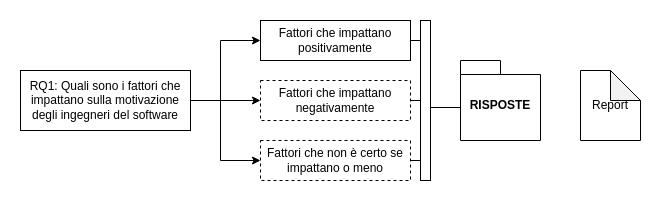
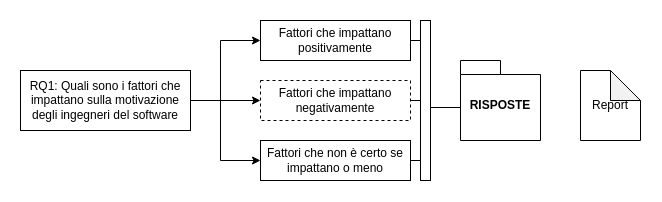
  <mxCell id="0" />
  <mxCell id="1" parent="0" />
  <mxCell id="2" style="edgeStyle=orthogonalEdgeStyle;rounded=0;orthogonalLoop=1;jettySize=auto;html=1;exitX=1;exitY=0.5;exitDx=0;exitDy=0;entryX=0;entryY=0.5;entryDx=0;entryDy=0;" edge="1" parent="1" source="5" target="6"><mxGeometry relative="1" as="geometry"><Array as="points"><mxPoint x="220" y="100" /><mxPoint x="220" y="40" /></Array></mxGeometry></mxCell>
  <mxCell id="3" style="edgeStyle=orthogonalEdgeStyle;rounded=0;orthogonalLoop=1;jettySize=auto;html=1;exitX=1;exitY=0.5;exitDx=0;exitDy=0;entryX=0;entryY=0.5;entryDx=0;entryDy=0;" edge="1" parent="1" source="5" target="7"><mxGeometry relative="1" as="geometry" /></mxCell>
  <mxCell id="4" style="edgeStyle=orthogonalEdgeStyle;rounded=0;orthogonalLoop=1;jettySize=auto;html=1;exitX=1;exitY=0.5;exitDx=0;exitDy=0;entryX=0;entryY=0.5;entryDx=0;entryDy=0;" edge="1" parent="1" source="5" target="8"><mxGeometry relative="1" as="geometry"><Array as="points"><mxPoint x="220" y="100" /><mxPoint x="220" y="160" /></Array></mxGeometry></mxCell>
  <mxCell id="5" value="RQ1: Quali sono i fattori che impattano sulla motivazione degli ingegneri del software" style="rounded=0;whiteSpace=wrap;html=1;" vertex="1" parent="1"><mxGeometry x="20" y="70" width="170" height="60" as="geometry" /></mxCell>
  <mxCell id="6" value="Fattori che impattano positivamente" style="rounded=0;whiteSpace=wrap;html=1;" vertex="1" parent="1"><mxGeometry x="260" y="20" width="150" height="40" as="geometry" /></mxCell>
  <mxCell id="7" value="Fattori che impattano negativamente" style="rounded=0;whiteSpace=wrap;html=1;dashed=1;" vertex="1" parent="1"><mxGeometry x="260" y="80" width="150" height="40" as="geometry" /></mxCell>
- <mxCell id="8" value="Fattori che non è certo se impattano o meno" style="rounded=0;whiteSpace=wrap;html=1;dashed=1;" vertex="1" parent="1"><mxGeometry x="260" y="140" width="150" height="40" as="geometry" /></mxCell>
+ <mxCell id="8" value="Fattori che non è certo se impattano o meno" style="rounded=0;whiteSpace=wrap;html=1;" vertex="1" parent="1"><mxGeometry x="260" y="140" width="150" height="40" as="geometry" /></mxCell>
  <mxCell id="9" value="RISPOSTE" style="shape=folder;fontStyle=1;spacingTop=10;tabWidth=40;tabHeight=14;tabPosition=left;html=1;whiteSpace=wrap;" vertex="1" parent="1"><mxGeometry x="460" y="60" width="80" height="80" as="geometry" /></mxCell>
  <mxCell id="10" value="" style="html=1;points=[[0,0,0,0,5],[0,1,0,0,-5],[1,0,0,0,5],[1,1,0,0,-5]];perimeter=orthogonalPerimeter;outlineConnect=0;targetShapes=umlLifeline;portConstraint=eastwest;newEdgeStyle={&quot;curved&quot;:0,&quot;rounded&quot;:0};" vertex="1" parent="1"><mxGeometry x="420" y="20" width="10" height="160" as="geometry" /></mxCell>
  <mxCell id="11" value="" style="endArrow=none;html=1;rounded=0;entryX=1;entryY=0.5;entryDx=0;entryDy=0;" edge="1" parent="1" source="10" target="6"><mxGeometry width="50" height="50" relative="1" as="geometry"><mxPoint x="340" y="110" as="sourcePoint" /><mxPoint x="390" y="60" as="targetPoint" /></mxGeometry></mxCell>
  <mxCell id="12" value="" style="endArrow=none;html=1;rounded=0;entryX=1;entryY=0.5;entryDx=0;entryDy=0;" edge="1" parent="1" source="10" target="7"><mxGeometry width="50" height="50" relative="1" as="geometry"><mxPoint x="340" y="110" as="sourcePoint" /><mxPoint x="390" y="60" as="targetPoint" /></mxGeometry></mxCell>
  <mxCell id="13" value="" style="endArrow=none;html=1;rounded=0;entryX=1;entryY=0.5;entryDx=0;entryDy=0;" edge="1" parent="1" source="10" target="8"><mxGeometry width="50" height="50" relative="1" as="geometry"><mxPoint x="340" y="150" as="sourcePoint" /><mxPoint x="390" y="100" as="targetPoint" /></mxGeometry></mxCell>
  <mxCell id="14" value="" style="endArrow=none;html=1;rounded=0;exitX=0;exitY=0;exitDx=0;exitDy=47;exitPerimeter=0;" edge="1" parent="1" source="9" target="10"><mxGeometry width="50" height="50" relative="1" as="geometry"><mxPoint x="310" y="130" as="sourcePoint" /><mxPoint x="360" y="80" as="targetPoint" /></mxGeometry></mxCell>
  <mxCell id="15" value="Report" style="shape=note;whiteSpace=wrap;html=1;backgroundOutline=1;darkOpacity=0.05;" vertex="1" parent="1"><mxGeometry x="580" y="70" width="60" height="70" as="geometry" /></mxCell>
